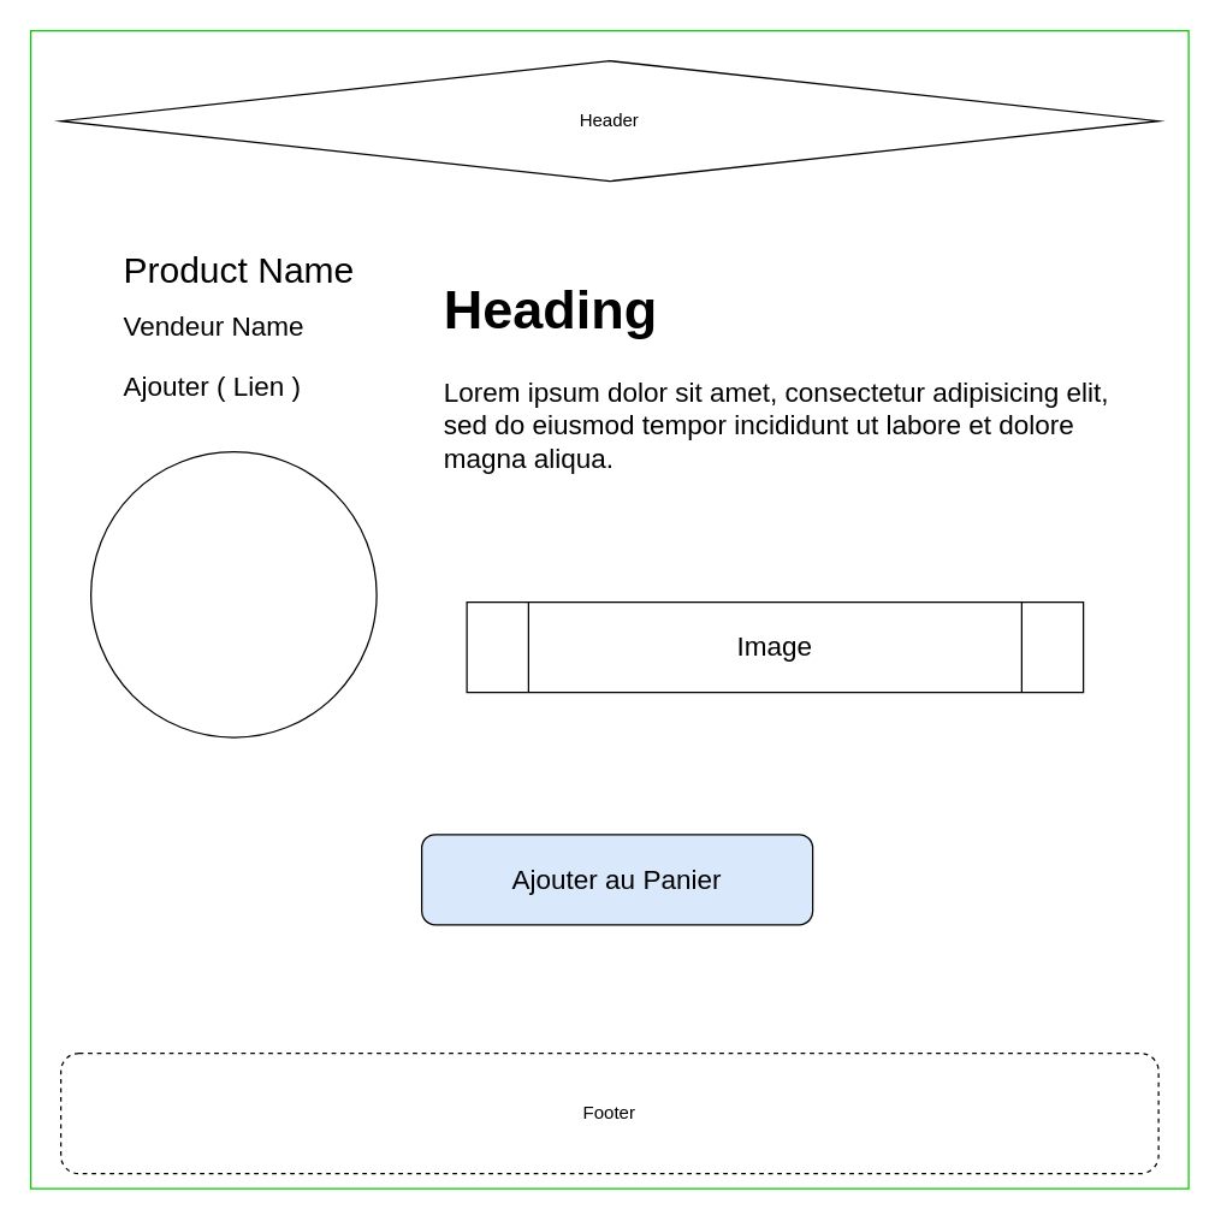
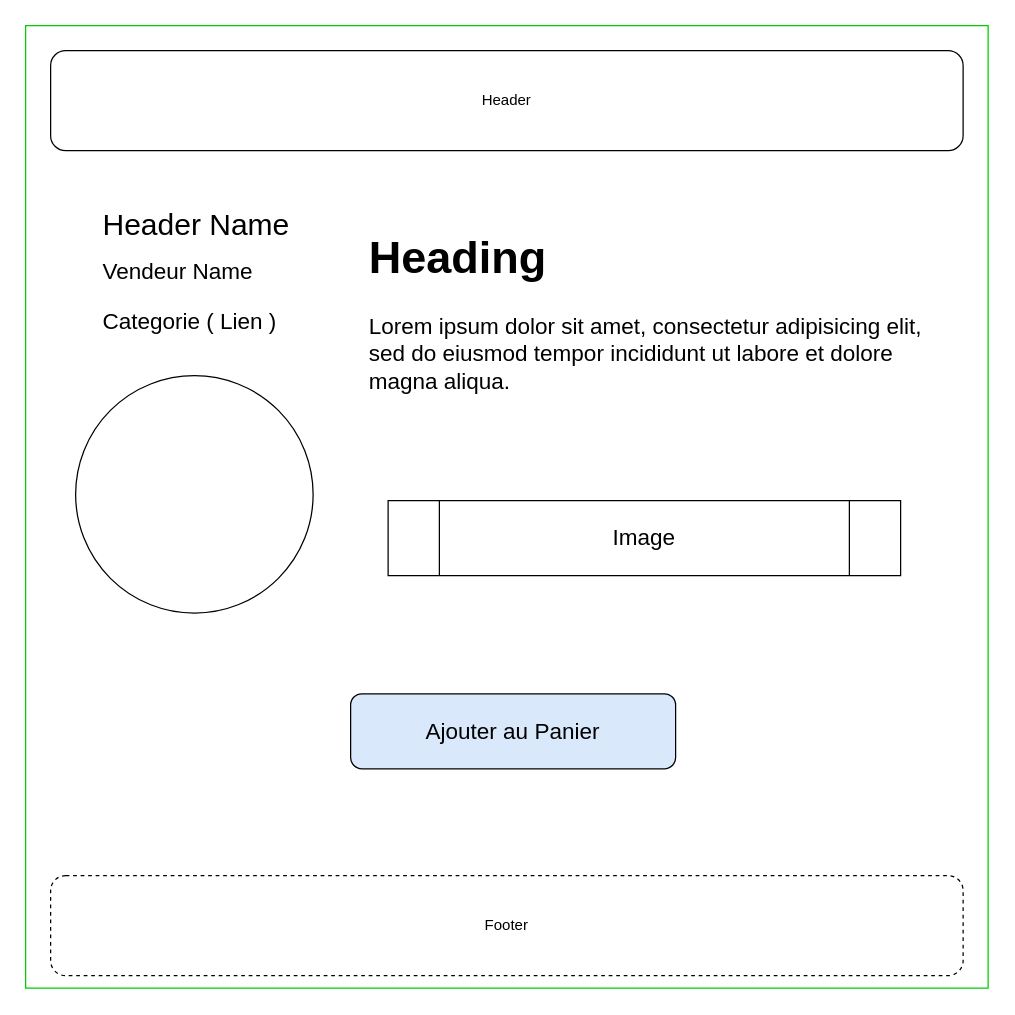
  <mxCell id="0" />
  <mxCell id="1" parent="0" />
  <mxCell id="2" value="" style="whiteSpace=wrap;html=1;aspect=fixed;strokeColor=#00CC00;" vertex="1" parent="1"><mxGeometry x="20" y="20" width="770" height="770" as="geometry" /></mxCell>
- <mxCell id="3" value="Header" style="rhombus;whiteSpace=wrap;html=1;" vertex="1" parent="1"><mxGeometry x="40" y="40" width="730" height="80" as="geometry" /></mxCell>
+ <mxCell id="3" value="Header" style="rounded=1;whiteSpace=wrap;html=1;" vertex="1" parent="1"><mxGeometry x="40" y="40" width="730" height="80" as="geometry" /></mxCell>
  <mxCell id="4" value="Footer" style="rounded=1;whiteSpace=wrap;html=1;dashed=1;" vertex="1" parent="1"><mxGeometry x="40" y="700" width="730" height="80" as="geometry" /></mxCell>
  <mxCell id="5" value="" style="ellipse;whiteSpace=wrap;html=1;aspect=fixed;" vertex="1" parent="1"><mxGeometry x="60" y="300" width="190" height="190" as="geometry" /></mxCell>
- <mxCell id="6" value="&lt;font style=&quot;font-size: 24px&quot;&gt;Product Name&lt;/font&gt;" style="text;html=1;strokeColor=none;fillColor=none;align=left;verticalAlign=middle;whiteSpace=wrap;rounded=0;" vertex="1" parent="1"><mxGeometry x="80" y="160" width="270" height="40" as="geometry" /></mxCell>
+ <mxCell id="6" value="&lt;font style=&quot;font-size: 24px&quot;&gt;Header Name&lt;/font&gt;" style="text;html=1;strokeColor=none;fillColor=none;align=left;verticalAlign=middle;whiteSpace=wrap;rounded=0;" vertex="1" parent="1"><mxGeometry x="80" y="160" width="270" height="40" as="geometry" /></mxCell>
  <mxCell id="7" value="&lt;font style=&quot;font-size: 18px&quot;&gt;Vendeur Name&lt;/font&gt;" style="text;html=1;strokeColor=none;fillColor=none;align=left;verticalAlign=middle;whiteSpace=wrap;rounded=0;fontSize=24;" vertex="1" parent="1"><mxGeometry x="80" y="200" width="140" height="30" as="geometry" /></mxCell>
- <mxCell id="8" value="&lt;font style=&quot;font-size: 18px&quot;&gt;Ajouter ( Lien )&lt;/font&gt;" style="text;html=1;strokeColor=none;fillColor=none;align=left;verticalAlign=middle;whiteSpace=wrap;rounded=0;fontSize=24;" vertex="1" parent="1"><mxGeometry x="80" y="240" width="150" height="30" as="geometry" /></mxCell>
+ <mxCell id="8" value="&lt;font style=&quot;font-size: 18px&quot;&gt;Categorie ( Lien )&lt;/font&gt;" style="text;html=1;strokeColor=none;fillColor=none;align=left;verticalAlign=middle;whiteSpace=wrap;rounded=0;fontSize=24;" vertex="1" parent="1"><mxGeometry x="80" y="240" width="150" height="30" as="geometry" /></mxCell>
  <mxCell id="9" value="&lt;h1&gt;Heading&lt;/h1&gt;&lt;p&gt;Lorem ipsum dolor sit amet, consectetur adipisicing elit, sed do eiusmod tempor incididunt ut labore et dolore magna aliqua.&lt;/p&gt;" style="text;html=1;strokeColor=none;fillColor=none;spacing=5;spacingTop=-20;whiteSpace=wrap;overflow=hidden;rounded=0;fontSize=18;" vertex="1" parent="1"><mxGeometry x="290" y="170" width="470" height="200" as="geometry" /></mxCell>
  <mxCell id="10" value="Image" style="shape=process;whiteSpace=wrap;html=1;backgroundOutline=1;fontSize=18;" vertex="1" parent="1"><mxGeometry x="310" y="400" width="410" height="60" as="geometry" /></mxCell>
  <mxCell id="11" value="Ajouter au Panier" style="rounded=1;whiteSpace=wrap;html=1;fontSize=18;fillColor=#dae8fc;" vertex="1" parent="1"><mxGeometry x="280" y="554.5" width="260" height="60" as="geometry" /></mxCell>
